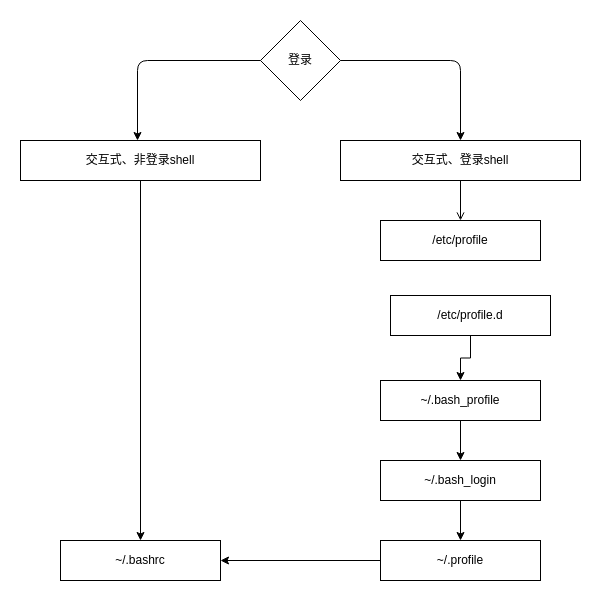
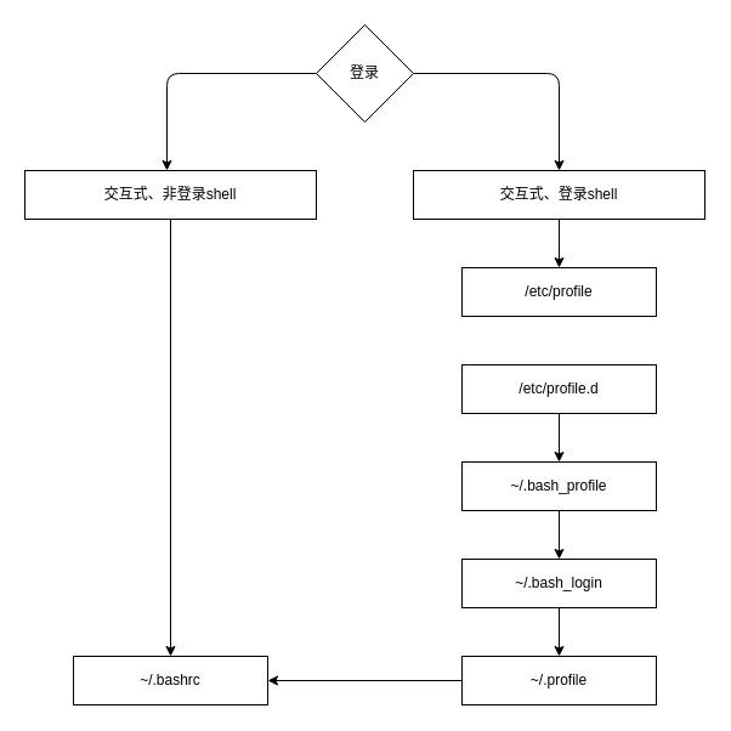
  <mxCell id="0" />
  <mxCell id="1" parent="0" />
  <mxCell id="2" value="登录" style="rhombus;whiteSpace=wrap;html=1;" vertex="1" parent="1"><mxGeometry x="260" y="20" width="80" height="80" as="geometry" /></mxCell>
  <mxCell id="3" style="edgeStyle=orthogonalEdgeStyle;rounded=0;orthogonalLoop=1;jettySize=auto;html=1;" edge="1" parent="1" source="4" target="18"><mxGeometry relative="1" as="geometry" /></mxCell>
  <mxCell id="4" value="交互式、非登录shell" style="rounded=0;whiteSpace=wrap;html=1;" vertex="1" parent="1"><mxGeometry x="20" y="140" width="240" height="40" as="geometry" /></mxCell>
  <mxCell id="5" value="" style="endArrow=classic;html=1;exitX=1;exitY=0.5;exitDx=0;exitDy=0;" edge="1" parent="1" source="2"><mxGeometry width="50" height="50" relative="1" as="geometry"><mxPoint x="270" y="70" as="sourcePoint" /><mxPoint x="460" y="140" as="targetPoint" /><Array as="points"><mxPoint x="460" y="60" /></Array></mxGeometry></mxCell>
- <mxCell id="6" value="" style="edgeStyle=orthogonalEdgeStyle;rounded=0;orthogonalLoop=1;jettySize=auto;html=1;endArrow=open;" edge="1" parent="1" source="7" target="9"><mxGeometry relative="1" as="geometry" /></mxCell>
+ <mxCell id="6" value="" style="edgeStyle=orthogonalEdgeStyle;rounded=0;orthogonalLoop=1;jettySize=auto;html=1;" edge="1" parent="1" source="7" target="9"><mxGeometry relative="1" as="geometry" /></mxCell>
  <mxCell id="7" value="交互式、登录shell" style="rounded=0;whiteSpace=wrap;html=1;" vertex="1" parent="1"><mxGeometry x="340" y="140" width="240" height="40" as="geometry" /></mxCell>
  <mxCell id="8" value="" style="endArrow=classic;html=1;exitX=0;exitY=0.5;exitDx=0;exitDy=0;" edge="1" parent="1" source="2"><mxGeometry width="50" height="50" relative="1" as="geometry"><mxPoint x="370" y="410" as="sourcePoint" /><mxPoint x="137" y="140" as="targetPoint" /><Array as="points"><mxPoint x="137" y="60" /></Array></mxGeometry></mxCell>
  <mxCell id="9" value="/etc/profile" style="whiteSpace=wrap;html=1;rounded=0;" vertex="1" parent="1"><mxGeometry x="380" y="220" width="160" height="40" as="geometry" /></mxCell>
  <mxCell id="10" value="" style="edgeStyle=orthogonalEdgeStyle;rounded=0;orthogonalLoop=1;jettySize=auto;html=1;" edge="1" parent="1" source="11" target="13"><mxGeometry relative="1" as="geometry" /></mxCell>
- <mxCell id="11" value="/etc/profile.d" style="whiteSpace=wrap;html=1;rounded=0;" vertex="1" parent="1"><mxGeometry x="390" y="295" width="160" height="40" as="geometry" /></mxCell>
+ <mxCell id="11" value="/etc/profile.d" style="whiteSpace=wrap;html=1;rounded=0;" vertex="1" parent="1"><mxGeometry x="380" y="300" width="160" height="40" as="geometry" /></mxCell>
  <mxCell id="12" value="" style="edgeStyle=orthogonalEdgeStyle;rounded=0;orthogonalLoop=1;jettySize=auto;html=1;" edge="1" parent="1" source="13" target="15"><mxGeometry relative="1" as="geometry" /></mxCell>
  <mxCell id="13" value="~/.bash_profile" style="whiteSpace=wrap;html=1;rounded=0;" vertex="1" parent="1"><mxGeometry x="380" y="380" width="160" height="40" as="geometry" /></mxCell>
  <mxCell id="14" value="" style="edgeStyle=orthogonalEdgeStyle;rounded=0;orthogonalLoop=1;jettySize=auto;html=1;" edge="1" parent="1" source="15" target="17"><mxGeometry relative="1" as="geometry" /></mxCell>
  <mxCell id="15" value="~/.bash_login" style="whiteSpace=wrap;html=1;rounded=0;" vertex="1" parent="1"><mxGeometry x="380" y="460" width="160" height="40" as="geometry" /></mxCell>
  <mxCell id="16" value="" style="edgeStyle=orthogonalEdgeStyle;rounded=0;orthogonalLoop=1;jettySize=auto;html=1;" edge="1" parent="1" source="17" target="18"><mxGeometry relative="1" as="geometry" /></mxCell>
  <mxCell id="17" value="~/.profile" style="whiteSpace=wrap;html=1;rounded=0;" vertex="1" parent="1"><mxGeometry x="380" y="540" width="160" height="40" as="geometry" /></mxCell>
  <mxCell id="18" value="~/.bashrc" style="whiteSpace=wrap;html=1;rounded=0;" vertex="1" parent="1"><mxGeometry x="60" y="540" width="160" height="40" as="geometry" /></mxCell>
